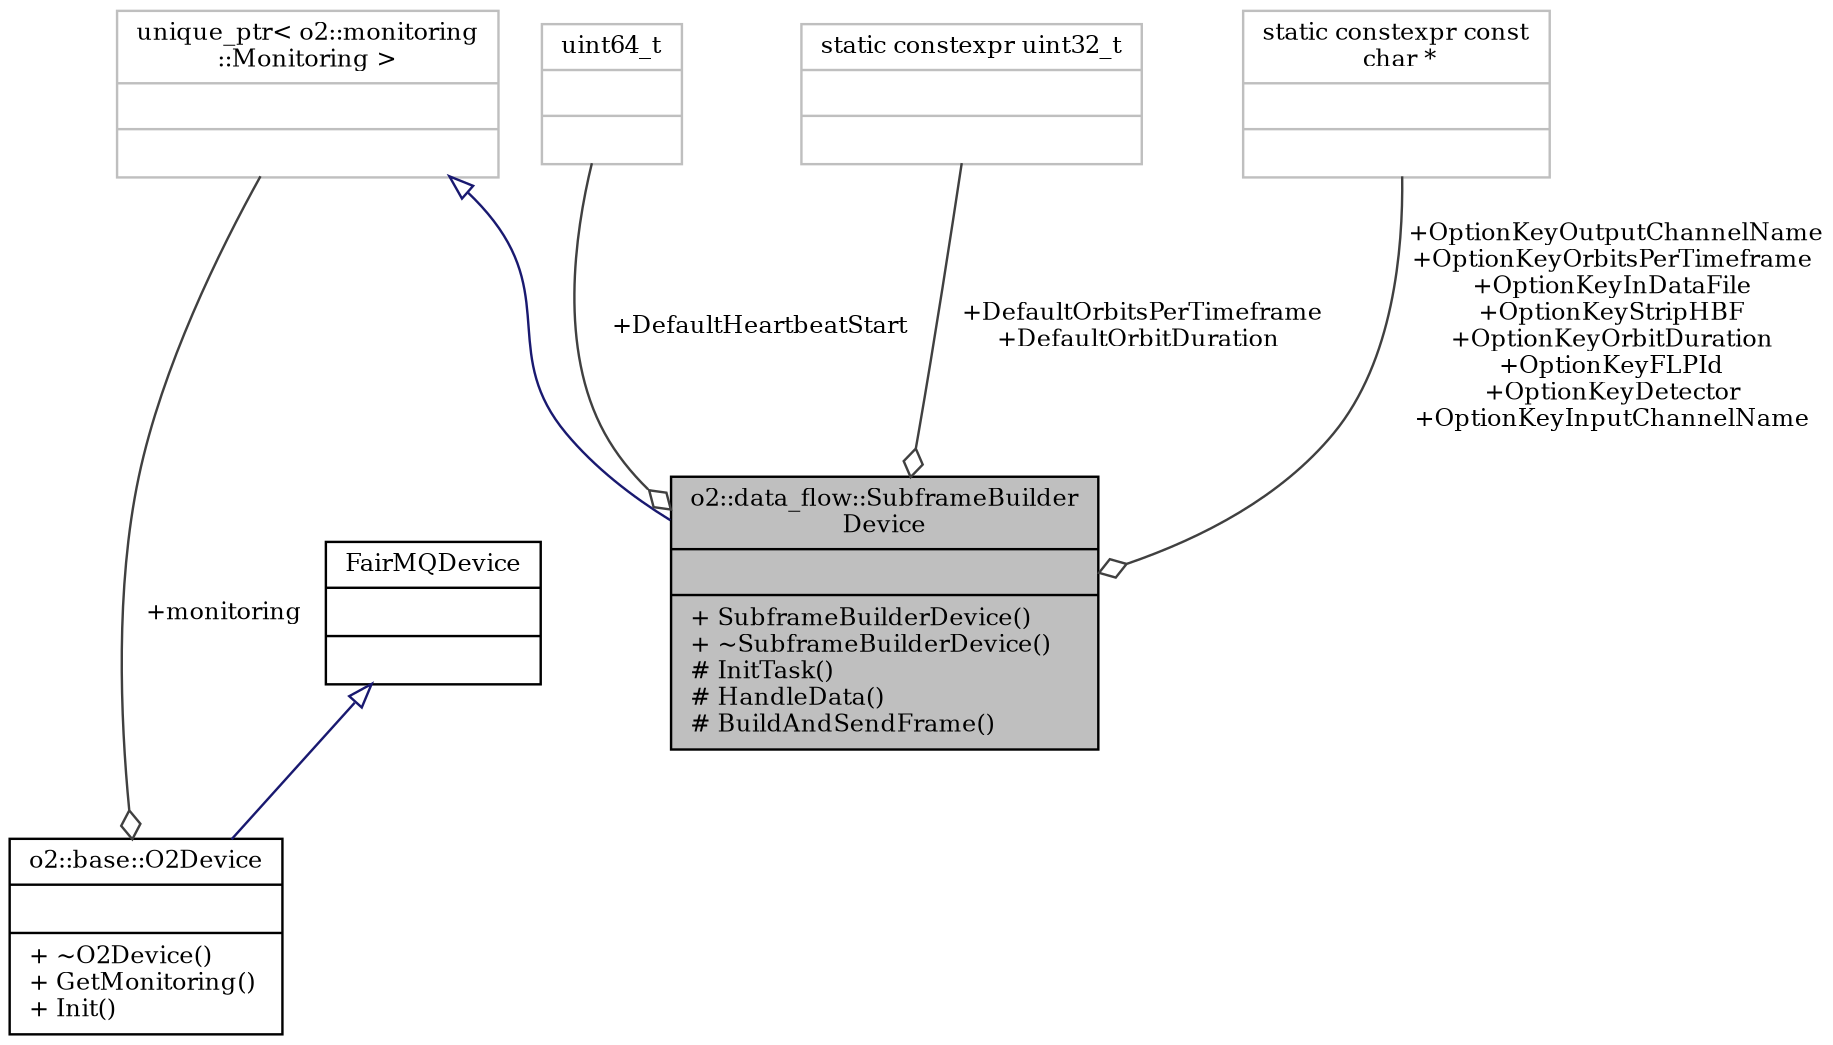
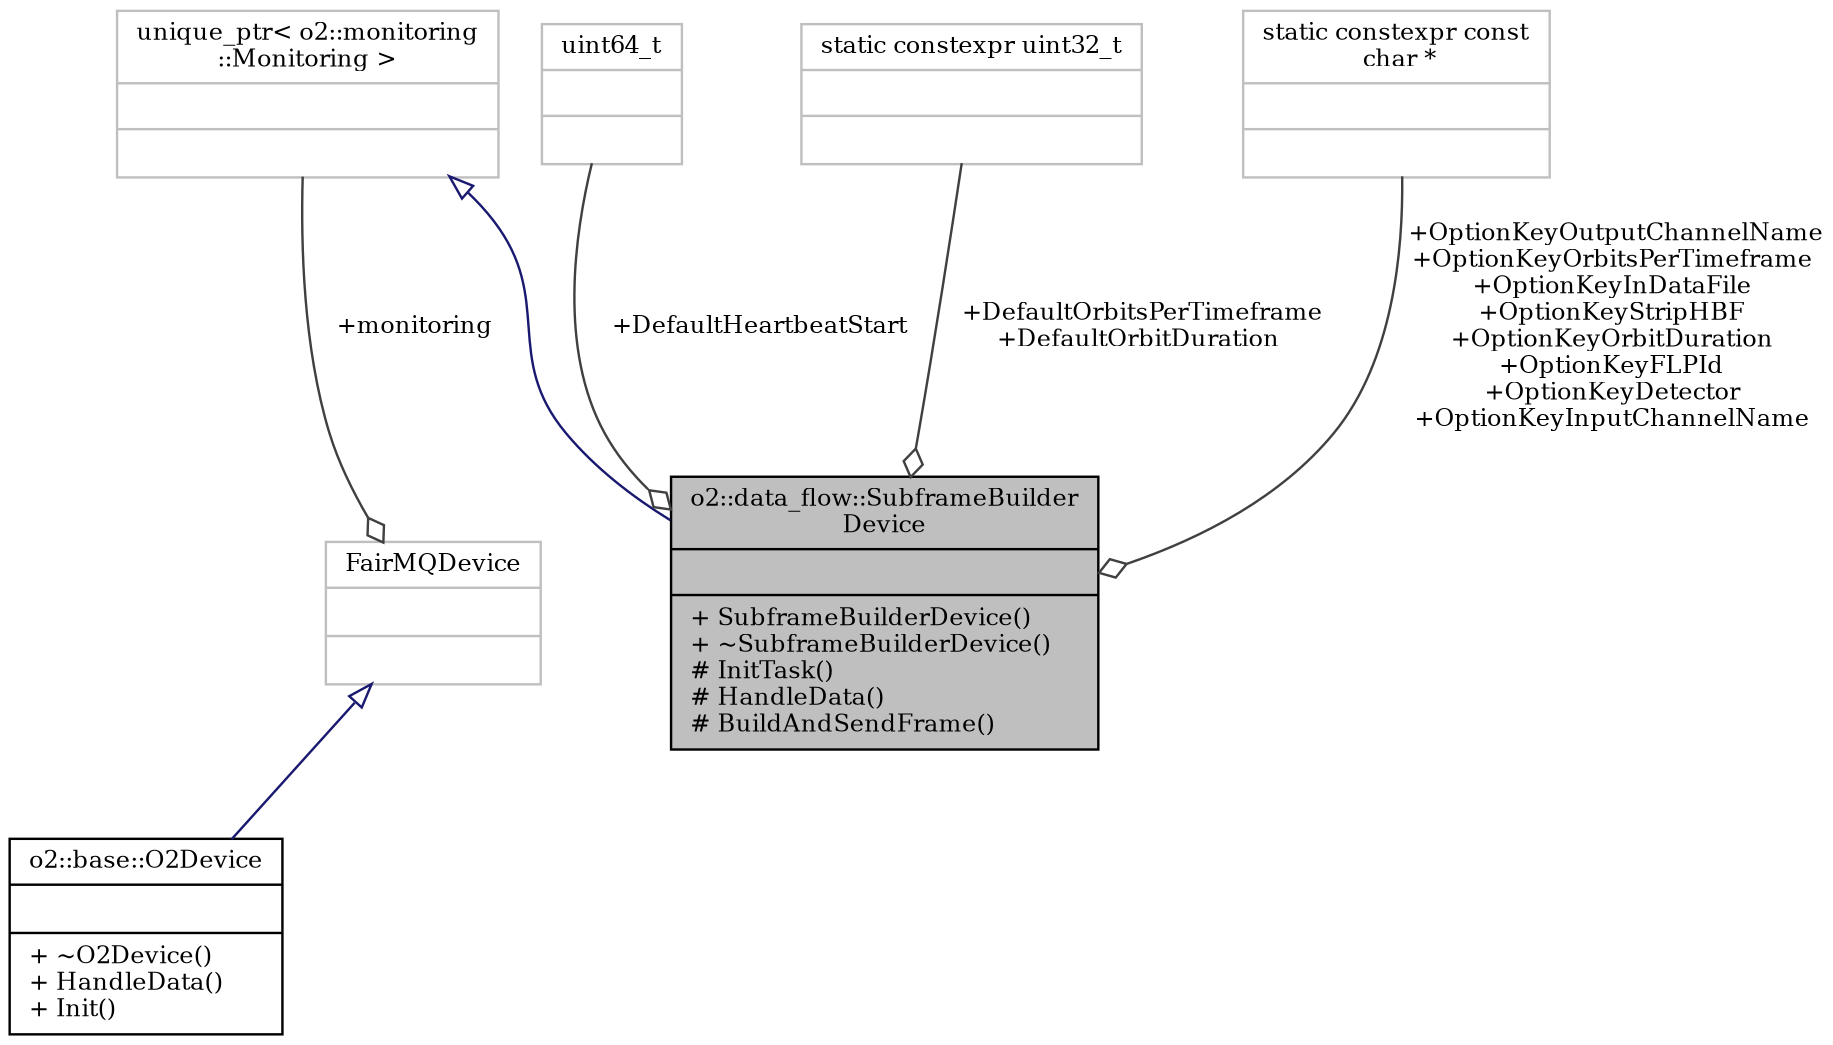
  digraph {
    fontname="DejaVu Serif"
    node [color=grey75 fontname="DejaVu Serif" fontsize=10 shape=record]
    edge [color=grey25 fontname="DejaVu Serif" fontsize=10 labelfontname=Helvetica labelfontsize=10 style=solid arrowhead=odiamond]
    n1 [color=black fillcolor=grey75 fontcolor=black height=0.2 label="{o2::data_flow::SubframeBuilder\lDevice\n||+ SubframeBuilderDevice()\l+ ~SubframeBuilderDevice()\l# InitTask()\l# HandleData()\l# BuildAndSendFrame()\l}" style=filled width=0.4]
-   n2 [color=black height=0.2 label="{o2::base::O2Device\n||+ ~O2Device()\l+ GetMonitoring()\l+ Init()\l}" width=0.4]
-   n3 [color=black height=0.2 label="{FairMQDevice\n||}" width=0.4]
+   n2 [color=black height=0.2 label="{o2::base::O2Device\n||+ ~O2Device()\l+ HandleData()\l+ Init()\l}" width=0.4]
+   n3 [height=0.2 label="{FairMQDevice\n||}" width=0.4]
    n4 [height=0.2 label="{unique_ptr\< o2::monitoring\l::Monitoring \>\n||}" width=0.4]
    n5 [height=0.2 label="{uint64_t\n||}" width=0.4]
    n6 [height=0.2 label="{static constexpr uint32_t\n||}" width=0.4]
    n7 [height=0.2 label="{static constexpr const\l char *\n||}" width=0.4]
    n3 -> n2 [arrowtail=onormal color=midnightblue dir=back arrowhead=""]
    n4 -> n1 [arrowtail=onormal color=midnightblue dir=back arrowhead=""]
-   n4 -> n2 [label=" +monitoring"]
+   n4 -> n3 [label=" +monitoring"]
    n5 -> n1 [label=" +DefaultHeartbeatStart"]
    n6 -> n1 [label=" +DefaultOrbitsPerTimeframe\n+DefaultOrbitDuration"]
    n7 -> n1 [label=" +OptionKeyOutputChannelName\n+OptionKeyOrbitsPerTimeframe\n+OptionKeyInDataFile\n+OptionKeyStripHBF\n+OptionKeyOrbitDuration\n+OptionKeyFLPId\n+OptionKeyDetector\n+OptionKeyInputChannelName"]
  }
